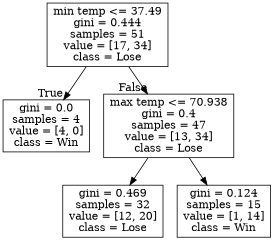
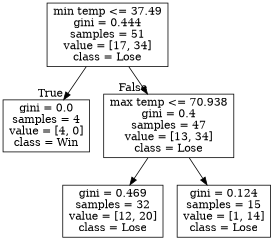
  digraph {
    node [shape=box]
    n1 [label="min temp <= 37.49\ngini = 0.444\nsamples = 51\nvalue = [17, 34]\nclass = Lose"]
    n2 [label="gini = 0.0\nsamples = 4\nvalue = [4, 0]\nclass = Win"]
    n3 [label="max temp <= 70.938\ngini = 0.4\nsamples = 47\nvalue = [13, 34]\nclass = Lose"]
    n4 [label="gini = 0.469\nsamples = 32\nvalue = [12, 20]\nclass = Lose"]
-   n5 [label="gini = 0.124\nsamples = 15\nvalue = [1, 14]\nclass = Win"]
+   n5 [label="gini = 0.124\nsamples = 15\nvalue = [1, 14]\nclass = Lose"]
    n1 -> n2 [headlabel=True labelangle=45 labeldistance=2.5]
    n1 -> n3 [headlabel=False labelangle=-45 labeldistance=2.5]
    n3 -> n4
    n3 -> n5
  }
